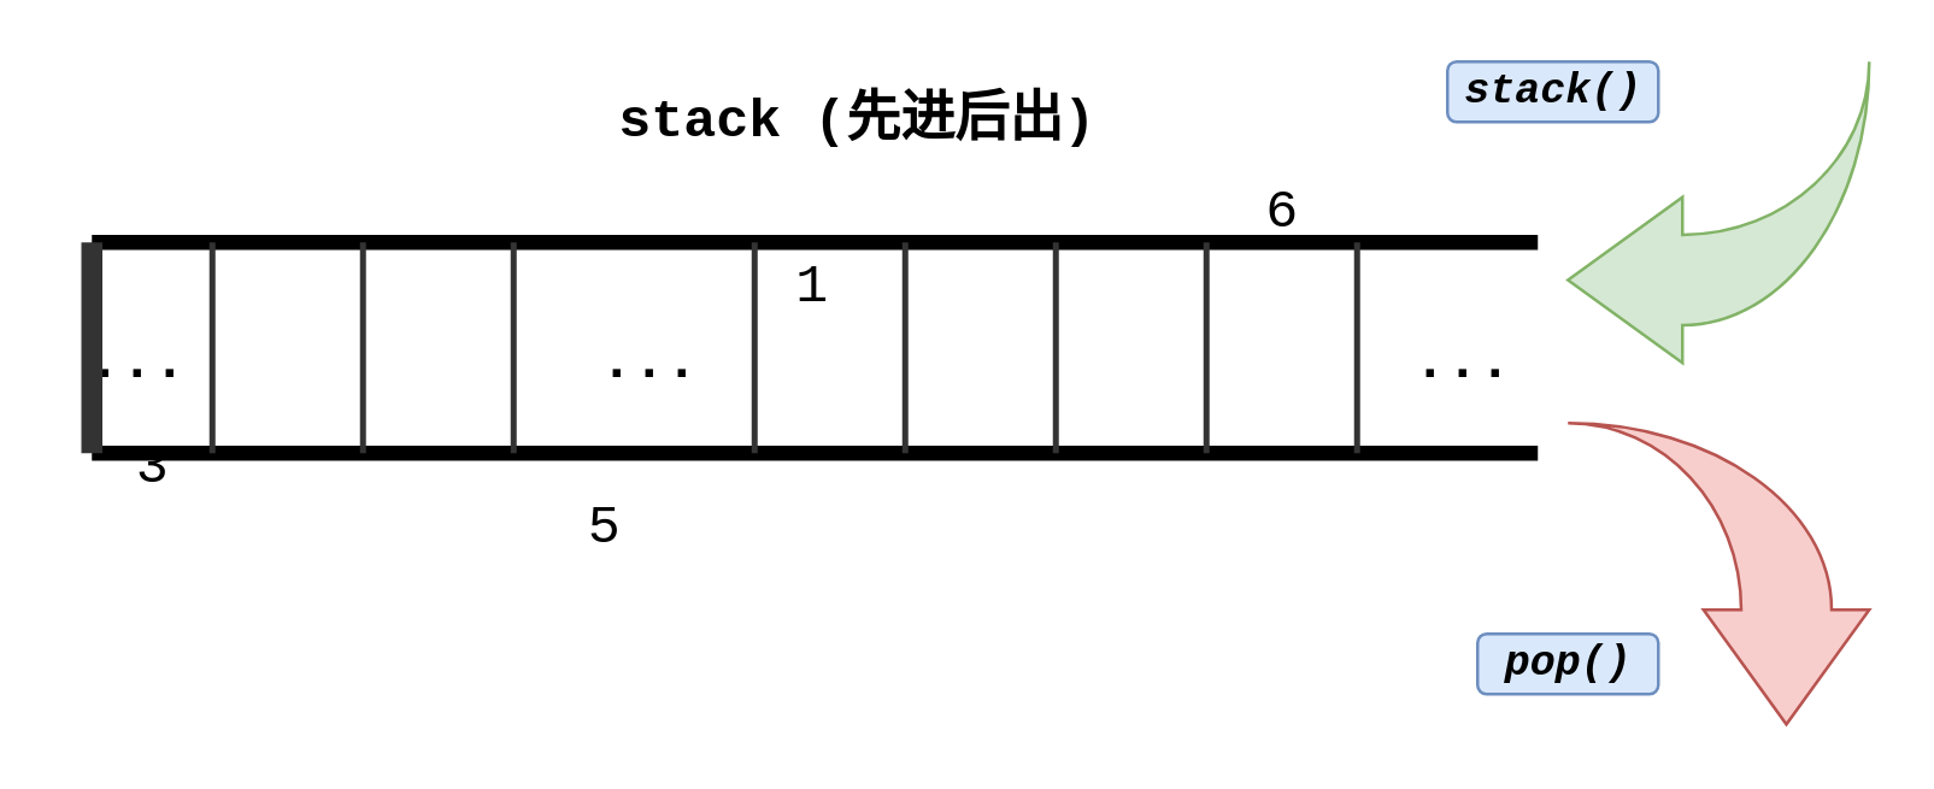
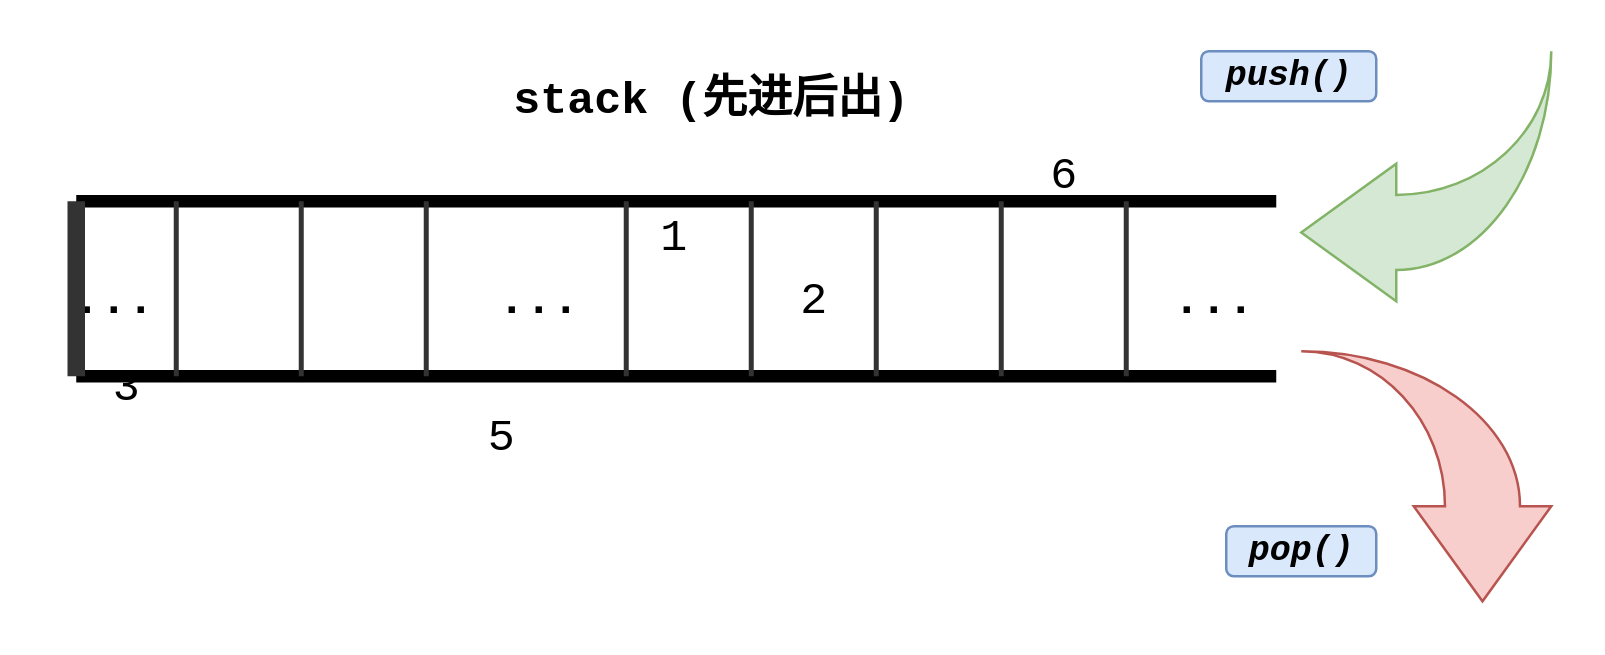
  <mxCell id="0" />
  <mxCell id="1" parent="0" />
  <mxCell id="2" value="" style="endArrow=none;html=1;strokeWidth=5;" parent="1" edge="1"><mxGeometry width="50" height="50" relative="1" as="geometry"><mxPoint x="30" y="150" as="sourcePoint" /><mxPoint x="510" y="150" as="targetPoint" /></mxGeometry></mxCell>
  <mxCell id="3" value="" style="endArrow=none;html=1;strokeWidth=5;" parent="1" edge="1"><mxGeometry width="50" height="50" relative="1" as="geometry"><mxPoint x="30" y="80" as="sourcePoint" /><mxPoint x="510" y="80" as="targetPoint" /></mxGeometry></mxCell>
  <mxCell id="4" value="" style="endArrow=none;html=1;strokeWidth=2;strokeColor=#333333;" parent="1" edge="1"><mxGeometry width="50" height="50" relative="1" as="geometry"><mxPoint x="70" y="150" as="sourcePoint" /><mxPoint x="70" y="80" as="targetPoint" /></mxGeometry></mxCell>
  <mxCell id="5" value="" style="endArrow=none;html=1;strokeWidth=2;strokeColor=#333333;" parent="1" edge="1"><mxGeometry width="50" height="50" relative="1" as="geometry"><mxPoint x="120" y="150" as="sourcePoint" /><mxPoint x="120" y="80" as="targetPoint" /></mxGeometry></mxCell>
  <mxCell id="6" value="" style="endArrow=none;html=1;strokeWidth=2;strokeColor=#333333;" parent="1" edge="1"><mxGeometry width="50" height="50" relative="1" as="geometry"><mxPoint x="170" y="150" as="sourcePoint" /><mxPoint x="170" y="80" as="targetPoint" /></mxGeometry></mxCell>
  <mxCell id="7" value="" style="endArrow=none;html=1;strokeWidth=2;strokeColor=#333333;" parent="1" edge="1"><mxGeometry width="50" height="50" relative="1" as="geometry"><mxPoint x="250" y="150" as="sourcePoint" /><mxPoint x="250" y="80" as="targetPoint" /></mxGeometry></mxCell>
  <mxCell id="8" value="" style="endArrow=none;html=1;strokeWidth=2;strokeColor=#333333;" parent="1" edge="1"><mxGeometry width="50" height="50" relative="1" as="geometry"><mxPoint x="300" y="150" as="sourcePoint" /><mxPoint x="300" y="80" as="targetPoint" /></mxGeometry></mxCell>
  <mxCell id="9" value="" style="endArrow=none;html=1;strokeWidth=2;strokeColor=#333333;" parent="1" edge="1"><mxGeometry width="50" height="50" relative="1" as="geometry"><mxPoint x="350" y="150" as="sourcePoint" /><mxPoint x="350" y="80" as="targetPoint" /></mxGeometry></mxCell>
  <mxCell id="10" value="" style="endArrow=none;html=1;strokeWidth=2;strokeColor=#333333;" parent="1" edge="1"><mxGeometry width="50" height="50" relative="1" as="geometry"><mxPoint x="400" y="150" as="sourcePoint" /><mxPoint x="400" y="80" as="targetPoint" /></mxGeometry></mxCell>
  <mxCell id="11" value="&lt;font face=&quot;Courier New&quot; style=&quot;font-size: 18px&quot;&gt;&lt;b&gt;...&lt;/b&gt;&lt;/font&gt;" style="text;html=1;align=center;verticalAlign=middle;resizable=0;points=[];autosize=1;strokeColor=none;" parent="1" vertex="1"><mxGeometry x="190" y="110" width="50" height="20" as="geometry" /></mxCell>
  <mxCell id="12" value="&lt;font face=&quot;Courier New&quot; style=&quot;font-size: 18px&quot;&gt;&lt;b&gt;...&lt;/b&gt;&lt;/font&gt;" style="text;html=1;align=center;verticalAlign=middle;resizable=0;points=[];autosize=1;strokeColor=none;" parent="1" vertex="1"><mxGeometry x="20" y="110" width="50" height="20" as="geometry" /></mxCell>
  <mxCell id="13" value="&lt;font face=&quot;Courier New&quot; style=&quot;font-size: 18px&quot;&gt;&lt;b&gt;...&lt;/b&gt;&lt;/font&gt;" style="text;html=1;align=center;verticalAlign=middle;resizable=0;points=[];autosize=1;strokeColor=none;" parent="1" vertex="1"><mxGeometry x="460" y="110" width="50" height="20" as="geometry" /></mxCell>
  <mxCell id="14" value="" style="endArrow=none;html=1;strokeWidth=2;strokeColor=#333333;" parent="1" edge="1"><mxGeometry width="50" height="50" relative="1" as="geometry"><mxPoint x="450" y="150" as="sourcePoint" /><mxPoint x="450" y="80" as="targetPoint" /></mxGeometry></mxCell>
  <mxCell id="15" value="&lt;font style=&quot;font-size: 18px&quot; face=&quot;Courier New&quot;&gt;3&lt;/font&gt;" style="text;html=1;align=center;verticalAlign=middle;resizable=0;points=[];autosize=1;strokeColor=none;" parent="1" vertex="1"><mxGeometry x="35" y="145" width="30" height="20" as="geometry" /></mxCell>
  <mxCell id="16" value="&lt;font style=&quot;font-size: 18px&quot; face=&quot;Courier New&quot;&gt;5&lt;/font&gt;" style="text;html=1;align=center;verticalAlign=middle;resizable=0;points=[];autosize=1;strokeColor=none;" parent="1" vertex="1"><mxGeometry x="185" y="165" width="30" height="20" as="geometry" /></mxCell>
  <mxCell id="17" value="&lt;font style=&quot;font-size: 18px&quot; face=&quot;Courier New&quot;&gt;1&lt;/font&gt;" style="text;html=1;align=center;verticalAlign=middle;resizable=0;points=[];autosize=1;strokeColor=none;" parent="1" vertex="1"><mxGeometry x="254" y="85" width="30" height="20" as="geometry" /></mxCell>
+ <mxCell id="18" value="&lt;font style=&quot;font-size: 18px&quot; face=&quot;Courier New&quot;&gt;2&lt;/font&gt;" style="text;html=1;align=center;verticalAlign=middle;resizable=0;points=[];autosize=1;strokeColor=none;" parent="1" vertex="1"><mxGeometry x="310" y="110" width="30" height="20" as="geometry" /></mxCell>
  <mxCell id="19" value="&lt;font style=&quot;font-size: 18px&quot; face=&quot;Courier New&quot;&gt;6&lt;/font&gt;" style="text;html=1;align=center;verticalAlign=middle;resizable=0;points=[];autosize=1;strokeColor=none;" parent="1" vertex="1"><mxGeometry x="410" y="60" width="30" height="20" as="geometry" /></mxCell>
  <mxCell id="20" value="&lt;font style=&quot;font-size: 18px&quot; face=&quot;Courier New&quot;&gt;&lt;b&gt;stack (先进后出)&lt;/b&gt;&lt;/font&gt;" style="text;html=1;align=center;verticalAlign=middle;resizable=0;points=[];autosize=1;strokeColor=none;" parent="1" vertex="1"><mxGeometry x="199" y="30" width="170" height="20" as="geometry" /></mxCell>
  <mxCell id="21" value="" style="html=1;shadow=0;dashed=0;align=center;verticalAlign=middle;shape=mxgraph.arrows2.jumpInArrow;dy=15;dx=38;arrowHead=55;comic=0;flipH=0;rotation=-180;fillColor=#d5e8d4;strokeColor=#82b366;" parent="1" vertex="1"><mxGeometry x="520" y="20" width="100" height="100" as="geometry" /></mxCell>
  <mxCell id="22" value="" style="html=1;shadow=0;dashed=0;align=center;verticalAlign=middle;shape=mxgraph.arrows2.jumpInArrow;dy=15;dx=38;arrowHead=55;comic=0;flipH=0;rotation=90;fillColor=#f8cecc;strokeColor=#b85450;" parent="1" vertex="1"><mxGeometry x="520" y="140" width="100" height="100" as="geometry" /></mxCell>
  <mxCell id="23" value="&lt;b&gt;&lt;i&gt;&lt;font face=&quot;Courier New&quot; style=&quot;font-size: 14px&quot;&gt;pop()&lt;/font&gt;&lt;/i&gt;&lt;/b&gt;" style="text;html=1;align=center;verticalAlign=middle;resizable=0;points=[];autosize=1;strokeColor=#6c8ebf;fillColor=#dae8fc;rounded=1;" parent="1" vertex="1"><mxGeometry x="490" y="210" width="60" height="20" as="geometry" /></mxCell>
- <mxCell id="24" value="&lt;b&gt;&lt;i&gt;&lt;font face=&quot;Courier New&quot; style=&quot;font-size: 14px&quot;&gt;stack()&lt;/font&gt;&lt;/i&gt;&lt;/b&gt;" style="text;html=1;align=center;verticalAlign=middle;resizable=0;points=[];autosize=1;strokeColor=#6c8ebf;fillColor=#dae8fc;rounded=1;" parent="1" vertex="1"><mxGeometry x="480" y="20" width="70" height="20" as="geometry" /></mxCell>
+ <mxCell id="24" value="&lt;b&gt;&lt;i&gt;&lt;font face=&quot;Courier New&quot; style=&quot;font-size: 14px&quot;&gt;push()&lt;/font&gt;&lt;/i&gt;&lt;/b&gt;" style="text;html=1;align=center;verticalAlign=middle;resizable=0;points=[];autosize=1;strokeColor=#6c8ebf;fillColor=#dae8fc;rounded=1;" parent="1" vertex="1"><mxGeometry x="480" y="20" width="70" height="20" as="geometry" /></mxCell>
  <mxCell id="25" value="" style="endArrow=none;html=1;strokeWidth=7;strokeColor=#333333;" edge="1" parent="1"><mxGeometry width="50" height="50" relative="1" as="geometry"><mxPoint x="30" y="150" as="sourcePoint" /><mxPoint x="30" y="80" as="targetPoint" /></mxGeometry></mxCell>
